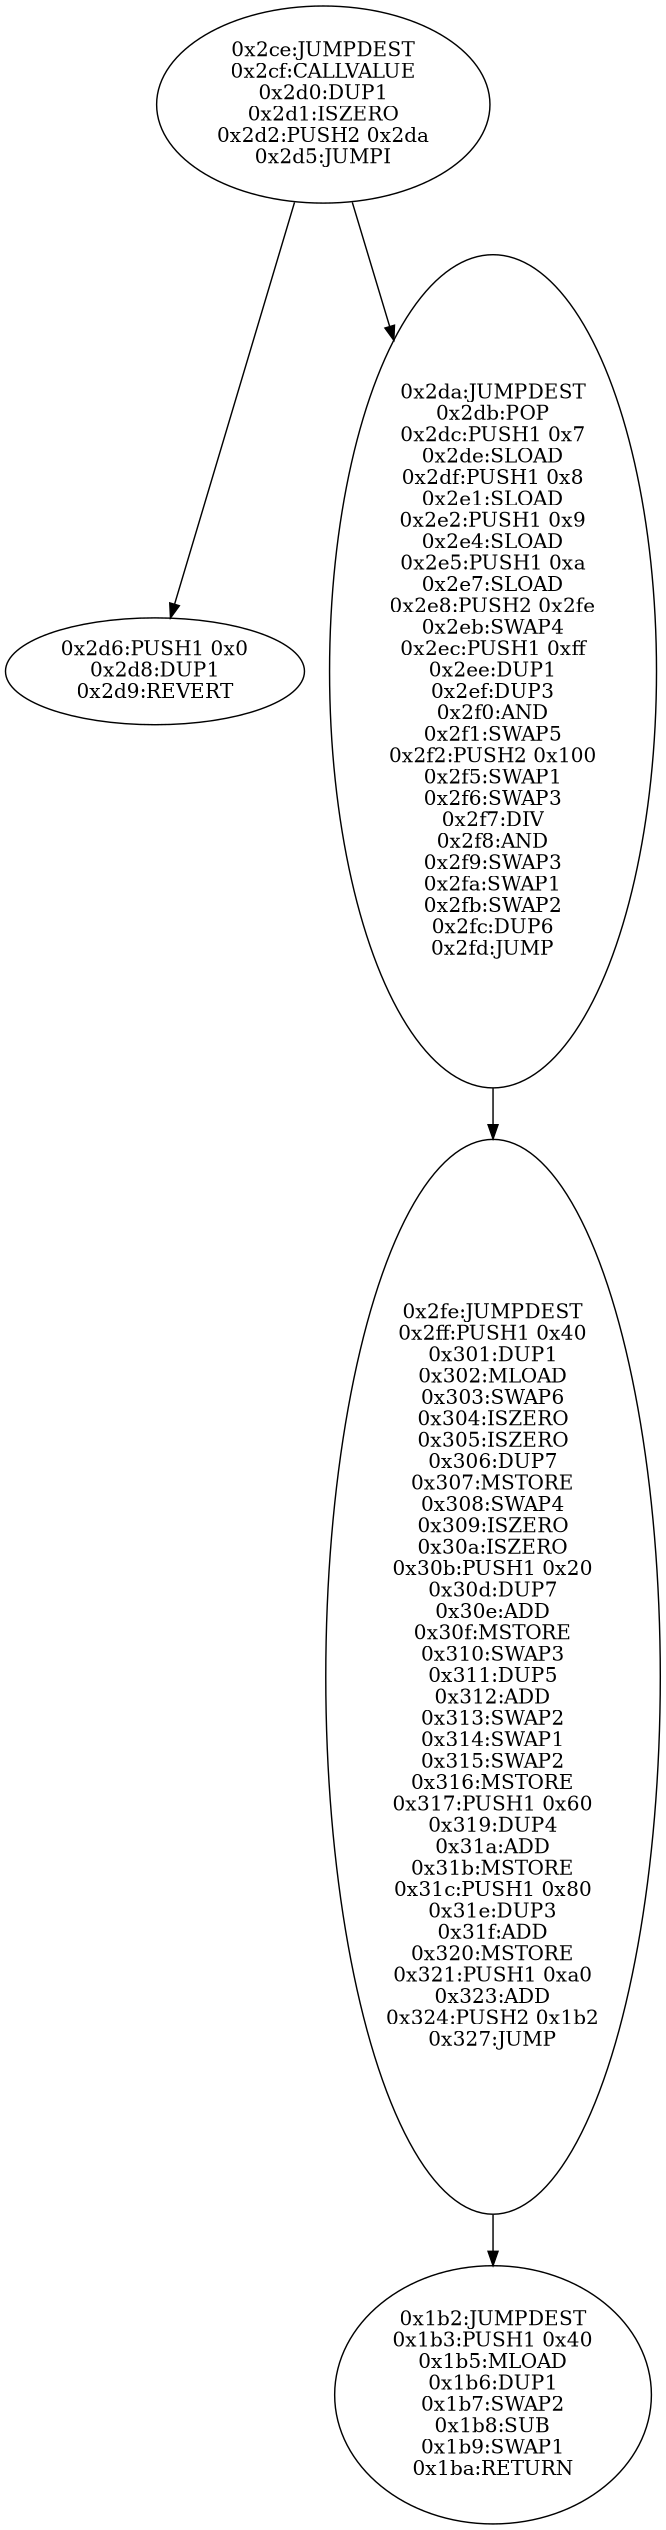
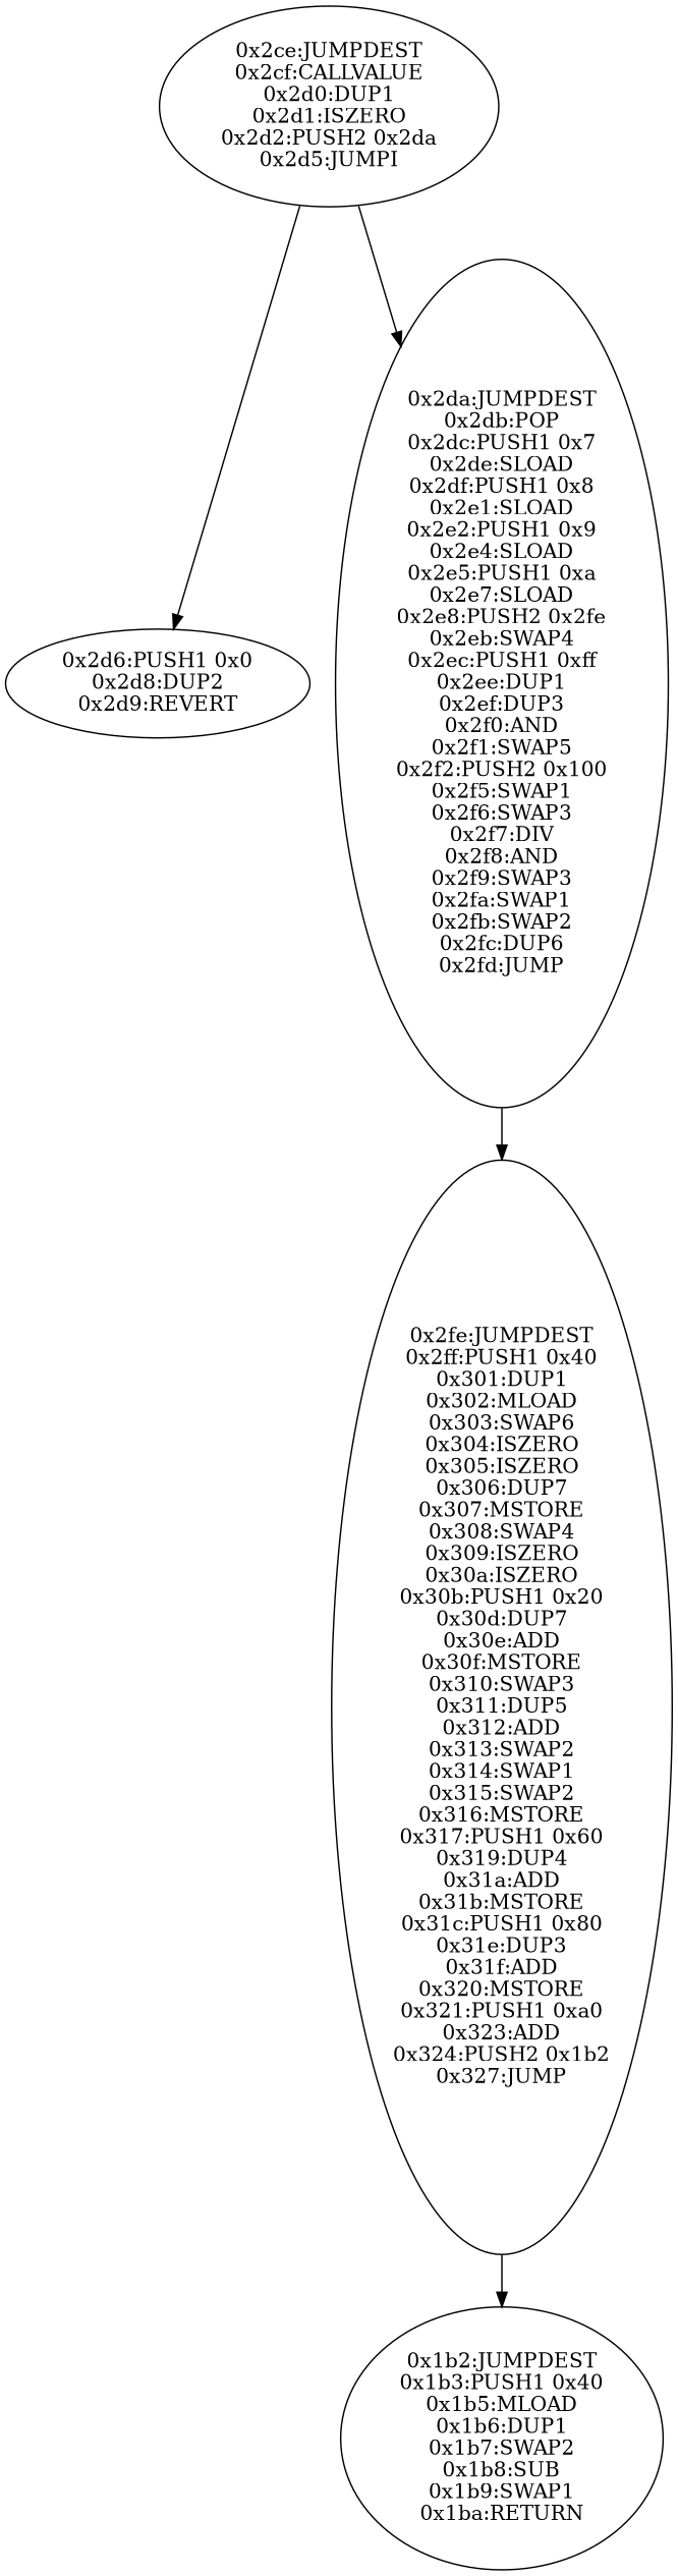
  digraph {
    n1 [label="0x2ce:JUMPDEST\n0x2cf:CALLVALUE\n0x2d0:DUP1\n0x2d1:ISZERO\n0x2d2:PUSH2 0x2da\n0x2d5:JUMPI"]
-   n2 [label="0x2d6:PUSH1 0x0\n0x2d8:DUP1\n0x2d9:REVERT"]
+   n2 [label="0x2d6:PUSH1 0x0\n0x2d8:DUP2\n0x2d9:REVERT"]
    n3 [label="0x2da:JUMPDEST\n0x2db:POP\n0x2dc:PUSH1 0x7\n0x2de:SLOAD\n0x2df:PUSH1 0x8\n0x2e1:SLOAD\n0x2e2:PUSH1 0x9\n0x2e4:SLOAD\n0x2e5:PUSH1 0xa\n0x2e7:SLOAD\n0x2e8:PUSH2 0x2fe\n0x2eb:SWAP4\n0x2ec:PUSH1 0xff\n0x2ee:DUP1\n0x2ef:DUP3\n0x2f0:AND\n0x2f1:SWAP5\n0x2f2:PUSH2 0x100\n0x2f5:SWAP1\n0x2f6:SWAP3\n0x2f7:DIV\n0x2f8:AND\n0x2f9:SWAP3\n0x2fa:SWAP1\n0x2fb:SWAP2\n0x2fc:DUP6\n0x2fd:JUMP"]
    n4 [label="0x2fe:JUMPDEST\n0x2ff:PUSH1 0x40\n0x301:DUP1\n0x302:MLOAD\n0x303:SWAP6\n0x304:ISZERO\n0x305:ISZERO\n0x306:DUP7\n0x307:MSTORE\n0x308:SWAP4\n0x309:ISZERO\n0x30a:ISZERO\n0x30b:PUSH1 0x20\n0x30d:DUP7\n0x30e:ADD\n0x30f:MSTORE\n0x310:SWAP3\n0x311:DUP5\n0x312:ADD\n0x313:SWAP2\n0x314:SWAP1\n0x315:SWAP2\n0x316:MSTORE\n0x317:PUSH1 0x60\n0x319:DUP4\n0x31a:ADD\n0x31b:MSTORE\n0x31c:PUSH1 0x80\n0x31e:DUP3\n0x31f:ADD\n0x320:MSTORE\n0x321:PUSH1 0xa0\n0x323:ADD\n0x324:PUSH2 0x1b2\n0x327:JUMP"]
    n5 [label="0x1b2:JUMPDEST\n0x1b3:PUSH1 0x40\n0x1b5:MLOAD\n0x1b6:DUP1\n0x1b7:SWAP2\n0x1b8:SUB\n0x1b9:SWAP1\n0x1ba:RETURN"]
    n1 -> n2
    n1 -> n3
    n3 -> n4
    n4 -> n5
  }
